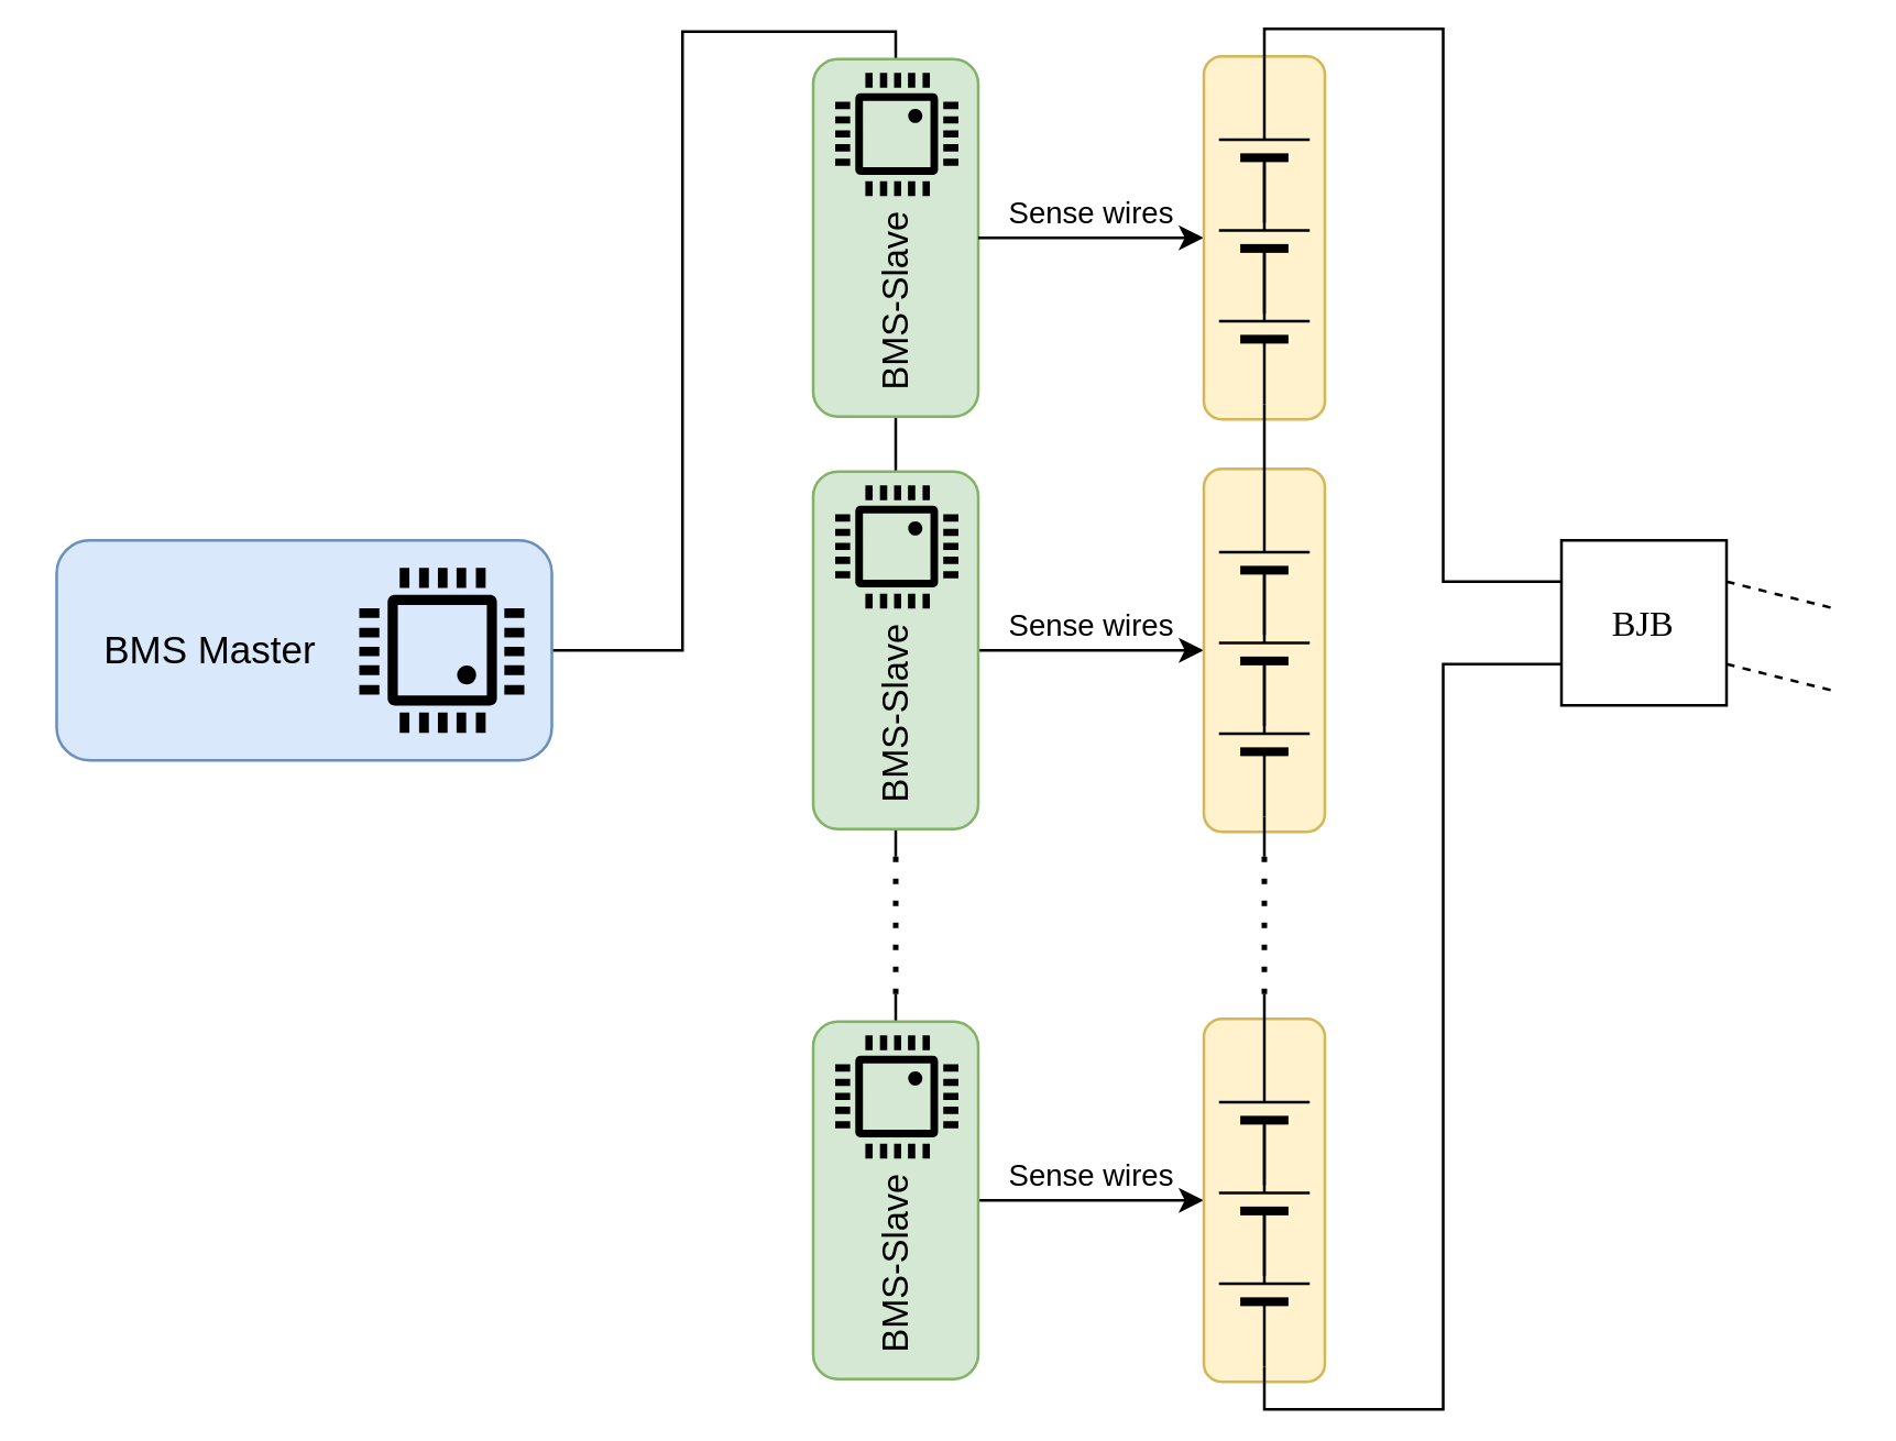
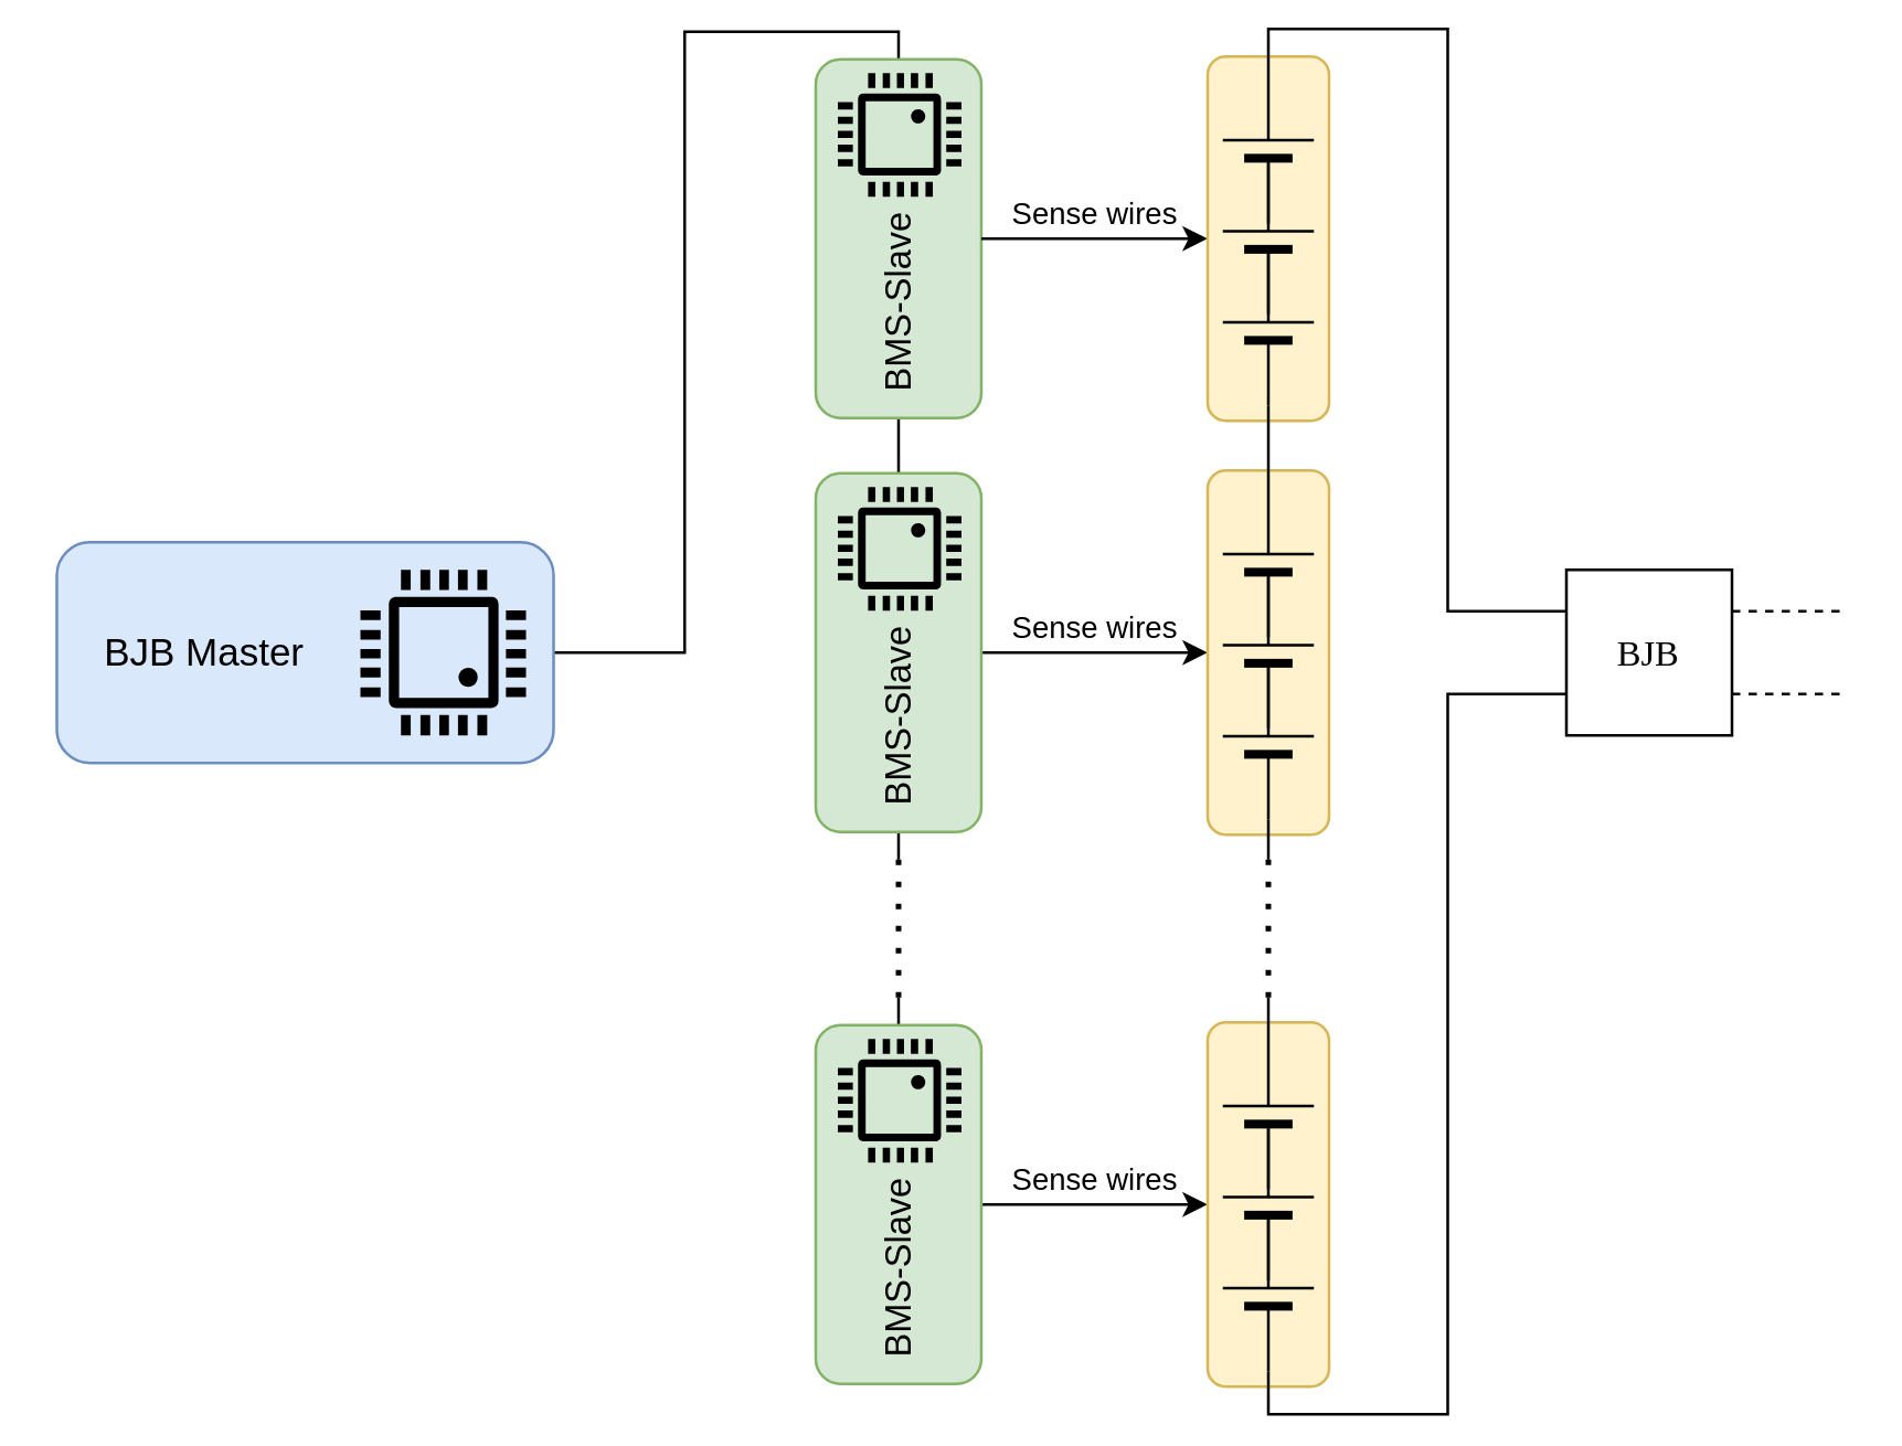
  <mxCell id="0" />
  <mxCell id="1" parent="0" />
  <mxCell id="2" value="" style="endArrow=none;html=1;rounded=0;entryX=0;entryY=0.5;entryDx=0;entryDy=0;exitX=1;exitY=0.5;exitDx=0;exitDy=0;" parent="1" source="41" target="5" edge="1"><mxGeometry width="50" height="50" relative="1" as="geometry"><mxPoint x="340" y="306" as="sourcePoint" /><mxPoint x="390" y="256" as="targetPoint" /></mxGeometry></mxCell>
  <mxCell id="3" value="" style="endArrow=none;html=1;rounded=0;edgeStyle=orthogonalEdgeStyle;exitX=1;exitY=0.5;exitDx=0;exitDy=0;entryX=1;entryY=0.5;entryDx=0;entryDy=0;" parent="1" source="8" target="5" edge="1"><mxGeometry width="50" height="50" relative="1" as="geometry"><mxPoint x="300" y="56" as="sourcePoint" /><mxPoint x="350" y="6" as="targetPoint" /></mxGeometry></mxCell>
  <mxCell id="4" value="" style="group;rotation=-90;flipH=0;fontSize=12;" parent="1" vertex="1" connectable="0"><mxGeometry x="260" y="56" width="130" height="60" as="geometry" /></mxCell>
  <mxCell id="5" value="&amp;nbsp; BMS-Slave" style="rounded=1;whiteSpace=wrap;html=1;rotation=-90;align=left;fillColor=#d5e8d4;strokeColor=#82b366;fontSize=13;flipV=0;flipH=1;" parent="4" vertex="1"><mxGeometry width="130" height="60" as="geometry" /></mxCell>
  <mxCell id="6" value="" style="pointerEvents=1;shadow=0;dashed=0;html=1;strokeColor=none;fillColor=#000000;labelPosition=center;verticalLabelPosition=bottom;verticalAlign=top;align=center;outlineConnect=0;shape=mxgraph.veeam.cpu;rotation=-90;" parent="4" vertex="1"><mxGeometry x="43" y="-30" width="44.8" height="44.8" as="geometry" /></mxCell>
  <mxCell id="7" value="" style="group" parent="1" vertex="1" connectable="0"><mxGeometry x="20" y="196" width="180" height="80" as="geometry" /></mxCell>
- <mxCell id="8" value="&lt;font&gt;&amp;nbsp; &amp;nbsp; BMS Master&lt;/font&gt;" style="rounded=1;whiteSpace=wrap;html=1;align=left;fillColor=#dae8fc;strokeColor=#6c8ebf;fontSize=14;" parent="7" vertex="1"><mxGeometry width="180" height="80" as="geometry" /></mxCell>
+ <mxCell id="8" value="&lt;font&gt;&amp;nbsp; &amp;nbsp; BJB Master&lt;/font&gt;" style="rounded=1;whiteSpace=wrap;html=1;align=left;fillColor=#dae8fc;strokeColor=#6c8ebf;fontSize=14;" parent="7" vertex="1"><mxGeometry width="180" height="80" as="geometry" /></mxCell>
  <mxCell id="9" value="" style="pointerEvents=1;shadow=0;dashed=0;html=1;strokeColor=none;fillColor=#000000;labelPosition=center;verticalLabelPosition=bottom;verticalAlign=top;align=center;outlineConnect=0;shape=mxgraph.veeam.cpu;" parent="7" vertex="1"><mxGeometry x="110" y="10" width="60" height="60" as="geometry" /></mxCell>
  <mxCell id="10" value="" style="rounded=0;whiteSpace=wrap;html=1;fillColor=default;strokeColor=none;flipH=0;" parent="1" vertex="1"><mxGeometry x="320" y="311" width="10" height="50" as="geometry" /></mxCell>
  <mxCell id="11" value="" style="endArrow=none;html=1;rounded=0;exitX=1;exitY=0.5;exitDx=0;exitDy=0;entryX=0.5;entryY=1;entryDx=0;entryDy=0;" parent="1" source="44" target="10" edge="1"><mxGeometry width="50" height="50" relative="1" as="geometry"><mxPoint x="280" y="366" as="sourcePoint" /><mxPoint x="325" y="366" as="targetPoint" /></mxGeometry></mxCell>
  <mxCell id="12" value="" style="endArrow=none;html=1;rounded=0;entryX=0;entryY=0.5;entryDx=0;entryDy=0;exitX=0.5;exitY=0;exitDx=0;exitDy=0;" parent="1" source="10" target="41" edge="1"><mxGeometry width="50" height="50" relative="1" as="geometry"><mxPoint x="270" y="396" as="sourcePoint" /><mxPoint x="320" y="346" as="targetPoint" /></mxGeometry></mxCell>
  <mxCell id="13" value="" style="endArrow=none;dashed=1;html=1;dashPattern=1 3;strokeWidth=2;rounded=0;entryX=0.5;entryY=0;entryDx=0;entryDy=0;exitX=0.5;exitY=1;exitDx=0;exitDy=0;" parent="1" source="10" target="10" edge="1"><mxGeometry width="50" height="50" relative="1" as="geometry"><mxPoint x="220" y="376" as="sourcePoint" /><mxPoint x="270" y="326" as="targetPoint" /></mxGeometry></mxCell>
  <mxCell id="14" value="Sense wires" style="edgeStyle=orthogonalEdgeStyle;rounded=0;orthogonalLoop=1;jettySize=auto;html=1;entryX=0;entryY=0.5;entryDx=0;entryDy=0;verticalAlign=bottom;" parent="1" source="5" target="32" edge="1"><mxGeometry relative="1" as="geometry"><mxPoint x="411" y="86" as="targetPoint" /></mxGeometry></mxCell>
  <mxCell id="15" value="Sense wires" style="edgeStyle=orthogonalEdgeStyle;rounded=0;orthogonalLoop=1;jettySize=auto;html=1;exitX=0.5;exitY=1;exitDx=0;exitDy=0;entryX=0;entryY=0.5;entryDx=0;entryDy=0;verticalAlign=bottom;" parent="1" source="41" target="27" edge="1"><mxGeometry relative="1" as="geometry"><mxPoint x="411" y="236" as="targetPoint" /></mxGeometry></mxCell>
  <mxCell id="16" value="Sense wires" style="edgeStyle=orthogonalEdgeStyle;rounded=0;orthogonalLoop=1;jettySize=auto;html=1;exitX=0.5;exitY=1;exitDx=0;exitDy=0;entryX=0;entryY=0.5;entryDx=0;entryDy=0;verticalAlign=bottom;" parent="1" source="44" target="21" edge="1"><mxGeometry relative="1" as="geometry"><mxPoint x="412" y="436" as="targetPoint" /></mxGeometry></mxCell>
  <mxCell id="17" value="" style="endArrow=none;dashed=1;html=1;rounded=0;exitX=1;exitY=0.25;exitDx=0;exitDy=0;" parent="1" source="19" edge="1"><mxGeometry width="50" height="50" relative="1" as="geometry"><mxPoint x="757" y="188.5" as="sourcePoint" /><mxPoint x="667" y="221" as="targetPoint" /></mxGeometry></mxCell>
  <mxCell id="18" value="" style="endArrow=none;dashed=1;html=1;rounded=0;exitX=1;exitY=0.75;exitDx=0;exitDy=0;" parent="1" source="19" edge="1"><mxGeometry width="50" height="50" relative="1" as="geometry"><mxPoint x="777" y="253" as="sourcePoint" /><mxPoint x="667" y="251" as="targetPoint" /></mxGeometry></mxCell>
- <mxCell id="19" value="&lt;font style=&quot;font-size: 13px;&quot; face=&quot;Times New Roman&quot;&gt;BJB&lt;/font&gt;" style="whiteSpace=wrap;html=1;fillColor=none;rounded=0;container=0;aspect=fixed;" parent="1" vertex="1"><mxGeometry x="567" y="196" width="60" height="60" as="geometry" /></mxCell>
+ <mxCell id="19" value="&lt;font style=&quot;font-size: 13px;&quot; face=&quot;Times New Roman&quot;&gt;BJB&lt;/font&gt;" style="whiteSpace=wrap;html=1;fillColor=none;rounded=0;container=0;aspect=fixed;" parent="1" vertex="1"><mxGeometry x="567" y="206" width="60" height="60" as="geometry" /></mxCell>
  <mxCell id="20" value="" style="group;aspect=fixed;flipH=1;" parent="1" vertex="1" connectable="0"><mxGeometry x="437" y="370" width="44" height="132" as="geometry" /></mxCell>
  <mxCell id="21" value="" style="rounded=1;whiteSpace=wrap;html=1;fillColor=#fff2cc;strokeColor=#d6b656;flipV=1;" parent="20" vertex="1"><mxGeometry width="44" height="132" as="geometry" /></mxCell>
  <mxCell id="22" value="" style="verticalLabelPosition=bottom;shadow=0;dashed=0;align=center;fillColor=strokeColor;html=1;verticalAlign=top;strokeWidth=1;shape=mxgraph.electrical.miscellaneous.monocell_battery;rotation=-90;flipV=1;" parent="20" vertex="1"><mxGeometry x="-5.5" y="16.5" width="55.0" height="33" as="geometry" /></mxCell>
  <mxCell id="23" value="" style="verticalLabelPosition=bottom;shadow=0;dashed=0;align=center;fillColor=strokeColor;html=1;verticalAlign=top;strokeWidth=1;shape=mxgraph.electrical.miscellaneous.monocell_battery;rotation=-90;flipV=1;" parent="20" vertex="1"><mxGeometry x="-5.5" y="49.5" width="55.0" height="33" as="geometry" /></mxCell>
  <mxCell id="24" value="" style="verticalLabelPosition=bottom;shadow=0;dashed=0;align=center;fillColor=strokeColor;html=1;verticalAlign=top;strokeWidth=1;shape=mxgraph.electrical.miscellaneous.monocell_battery;rotation=-90;flipV=1;" parent="20" vertex="1"><mxGeometry x="-5.5" y="82.5" width="55.0" height="33" as="geometry" /></mxCell>
  <mxCell id="25" value="" style="endArrow=none;html=1;rounded=0;entryX=0;entryY=0.5;entryDx=0;entryDy=0;entryPerimeter=0;exitX=0.5;exitY=1;exitDx=0;exitDy=0;" parent="20" source="21" target="24" edge="1"><mxGeometry width="50" height="50" relative="1" as="geometry"><mxPoint x="-60" y="176" as="sourcePoint" /><mxPoint x="-10" y="126" as="targetPoint" /></mxGeometry></mxCell>
  <mxCell id="26" value="" style="group;aspect=fixed;flipH=1;" parent="1" vertex="1" connectable="0"><mxGeometry x="437" y="170" width="44" height="132" as="geometry" /></mxCell>
  <mxCell id="27" value="" style="rounded=1;whiteSpace=wrap;html=1;fillColor=#fff2cc;strokeColor=#d6b656;flipV=1;" parent="26" vertex="1"><mxGeometry width="44" height="132" as="geometry" /></mxCell>
  <mxCell id="28" value="" style="verticalLabelPosition=bottom;shadow=0;dashed=0;align=center;fillColor=strokeColor;html=1;verticalAlign=top;strokeWidth=1;shape=mxgraph.electrical.miscellaneous.monocell_battery;rotation=-90;flipV=1;" parent="26" vertex="1"><mxGeometry x="-5.5" y="16.5" width="55.0" height="33" as="geometry" /></mxCell>
  <mxCell id="29" value="" style="verticalLabelPosition=bottom;shadow=0;dashed=0;align=center;fillColor=strokeColor;html=1;verticalAlign=top;strokeWidth=1;shape=mxgraph.electrical.miscellaneous.monocell_battery;rotation=-90;flipV=1;" parent="26" vertex="1"><mxGeometry x="-5.5" y="49.5" width="55.0" height="33" as="geometry" /></mxCell>
  <mxCell id="30" value="" style="verticalLabelPosition=bottom;shadow=0;dashed=0;align=center;fillColor=strokeColor;html=1;verticalAlign=top;strokeWidth=1;shape=mxgraph.electrical.miscellaneous.monocell_battery;rotation=-90;flipV=1;" parent="26" vertex="1"><mxGeometry x="-5.5" y="82.5" width="55.0" height="33" as="geometry" /></mxCell>
  <mxCell id="31" value="" style="group;aspect=fixed;flipH=1;flipV=0;" parent="1" vertex="1" connectable="0"><mxGeometry x="437" y="20" width="44" height="132" as="geometry" /></mxCell>
  <mxCell id="32" value="" style="rounded=1;whiteSpace=wrap;html=1;fillColor=#fff2cc;strokeColor=#d6b656;flipV=1;" parent="31" vertex="1"><mxGeometry width="44" height="132" as="geometry" /></mxCell>
  <mxCell id="33" value="" style="verticalLabelPosition=bottom;shadow=0;dashed=0;align=center;fillColor=strokeColor;html=1;verticalAlign=top;strokeWidth=1;shape=mxgraph.electrical.miscellaneous.monocell_battery;rotation=-90;flipV=1;" parent="31" vertex="1"><mxGeometry x="-5.5" y="16.5" width="55.0" height="33" as="geometry" /></mxCell>
  <mxCell id="34" value="" style="verticalLabelPosition=bottom;shadow=0;dashed=0;align=center;fillColor=strokeColor;html=1;verticalAlign=top;strokeWidth=1;shape=mxgraph.electrical.miscellaneous.monocell_battery;rotation=-90;flipV=1;" parent="31" vertex="1"><mxGeometry x="-5.5" y="49.5" width="55.0" height="33" as="geometry" /></mxCell>
  <mxCell id="35" value="" style="verticalLabelPosition=bottom;shadow=0;dashed=0;align=center;fillColor=strokeColor;html=1;verticalAlign=top;strokeWidth=1;shape=mxgraph.electrical.miscellaneous.monocell_battery;rotation=-90;flipV=1;" parent="31" vertex="1"><mxGeometry x="-5.5" y="82.5" width="55.0" height="33" as="geometry" /></mxCell>
  <mxCell id="36" value="" style="endArrow=none;html=1;rounded=0;entryX=0.5;entryY=0;entryDx=0;entryDy=0;exitX=1;exitY=0.5;exitDx=0;exitDy=0;exitPerimeter=0;" parent="31" source="33" target="32" edge="1"><mxGeometry width="50" height="50" relative="1" as="geometry"><mxPoint x="-10" y="46" as="sourcePoint" /><mxPoint x="40" y="-4" as="targetPoint" /></mxGeometry></mxCell>
  <mxCell id="37" value="" style="endArrow=none;html=1;rounded=0;entryX=0;entryY=0.5;entryDx=0;entryDy=0;exitX=1;exitY=0.5;exitDx=0;exitDy=0;exitPerimeter=0;entryPerimeter=0;" parent="1" source="28" target="35" edge="1"><mxGeometry width="50" height="50" relative="1" as="geometry"><mxPoint x="377" y="216" as="sourcePoint" /><mxPoint x="427" y="166" as="targetPoint" /></mxGeometry></mxCell>
  <mxCell id="38" value="" style="endArrow=none;html=1;rounded=0;entryX=0;entryY=0.25;entryDx=0;entryDy=0;edgeStyle=orthogonalEdgeStyle;exitX=0.5;exitY=0;exitDx=0;exitDy=0;" parent="1" source="32" target="19" edge="1"><mxGeometry width="50" height="50" relative="1" as="geometry"><mxPoint x="459" y="16" as="sourcePoint" /><mxPoint x="597" y="56" as="targetPoint" /></mxGeometry></mxCell>
  <mxCell id="39" value="" style="endArrow=none;html=1;rounded=0;entryX=0;entryY=0.75;entryDx=0;entryDy=0;edgeStyle=orthogonalEdgeStyle;exitX=0.5;exitY=1;exitDx=0;exitDy=0;" parent="1" source="21" target="19" edge="1"><mxGeometry width="50" height="50" relative="1" as="geometry"><mxPoint x="467" y="516" as="sourcePoint" /><mxPoint x="577" y="209" as="targetPoint" /></mxGeometry></mxCell>
  <mxCell id="40" value="" style="group;rotation=-90;flipH=0;" parent="1" vertex="1" connectable="0"><mxGeometry x="260" y="206" width="130" height="60" as="geometry" /></mxCell>
  <mxCell id="41" value="&lt;font style=&quot;font-size: 13px;&quot;&gt;&amp;nbsp; BMS-Slave&lt;/font&gt;" style="rounded=1;whiteSpace=wrap;html=1;rotation=-90;align=left;fillColor=#d5e8d4;strokeColor=#82b366;" parent="40" vertex="1"><mxGeometry width="130" height="60" as="geometry" /></mxCell>
  <mxCell id="42" value="" style="pointerEvents=1;shadow=0;dashed=0;html=1;strokeColor=none;fillColor=#000000;labelPosition=center;verticalLabelPosition=bottom;verticalAlign=top;align=center;outlineConnect=0;shape=mxgraph.veeam.cpu;rotation=-90;" parent="40" vertex="1"><mxGeometry x="43" y="-30" width="44.8" height="44.8" as="geometry" /></mxCell>
  <mxCell id="43" value="" style="group;rotation=-90;flipH=0;" parent="1" vertex="1" connectable="0"><mxGeometry x="260" y="406" width="130" height="60" as="geometry" /></mxCell>
  <mxCell id="44" value="&lt;font style=&quot;font-size: 13px;&quot;&gt;&amp;nbsp; BMS-Slave&lt;/font&gt;" style="rounded=1;whiteSpace=wrap;html=1;rotation=-90;align=left;fillColor=#d5e8d4;strokeColor=#82b366;flipH=1;" parent="43" vertex="1"><mxGeometry width="130" height="60" as="geometry" /></mxCell>
  <mxCell id="45" value="" style="pointerEvents=1;shadow=0;dashed=0;html=1;strokeColor=none;fillColor=#000000;labelPosition=center;verticalLabelPosition=bottom;verticalAlign=top;align=center;outlineConnect=0;shape=mxgraph.veeam.cpu;rotation=-90;" parent="43" vertex="1"><mxGeometry x="43" y="-30" width="44.8" height="44.8" as="geometry" /></mxCell>
  <mxCell id="46" value="" style="rounded=0;whiteSpace=wrap;html=1;fillColor=default;strokeColor=none;flipH=0;" parent="1" vertex="1"><mxGeometry x="454" y="311" width="10" height="50" as="geometry" /></mxCell>
  <mxCell id="47" value="" style="endArrow=none;dashed=1;html=1;dashPattern=1 3;strokeWidth=2;rounded=0;entryX=0.5;entryY=0;entryDx=0;entryDy=0;exitX=0.5;exitY=1;exitDx=0;exitDy=0;" parent="1" source="46" target="46" edge="1"><mxGeometry width="50" height="50" relative="1" as="geometry"><mxPoint x="354" y="376" as="sourcePoint" /><mxPoint x="404" y="326" as="targetPoint" /></mxGeometry></mxCell>
  <mxCell id="48" value="" style="endArrow=none;html=1;rounded=0;entryX=0;entryY=0.5;entryDx=0;entryDy=0;entryPerimeter=0;exitX=0.5;exitY=0;exitDx=0;exitDy=0;" parent="1" source="46" target="30" edge="1"><mxGeometry width="50" height="50" relative="1" as="geometry"><mxPoint x="427" y="346" as="sourcePoint" /><mxPoint x="477" y="296" as="targetPoint" /></mxGeometry></mxCell>
  <mxCell id="49" value="" style="endArrow=none;html=1;rounded=0;entryX=0.5;entryY=1;entryDx=0;entryDy=0;exitX=1;exitY=0.5;exitDx=0;exitDy=0;exitPerimeter=0;" parent="1" source="22" target="46" edge="1"><mxGeometry width="50" height="50" relative="1" as="geometry"><mxPoint x="469" y="321" as="sourcePoint" /><mxPoint x="469" y="307" as="targetPoint" /></mxGeometry></mxCell>
